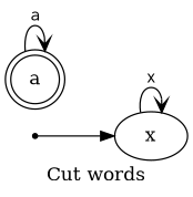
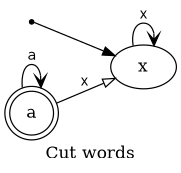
  digraph {
    label="Cut words"
    rankdir=LR
    edge [fontname=Courier arrowhead=vee]
    start [shape=point]
    x [shape=ellipse]
    a [shape=doublecircle]
    start -> x [arrowhead=""]
    x -> x [label=x]
+   a -> x [arrowhead=onormal label=x]
    a -> a [label=a]
  }
